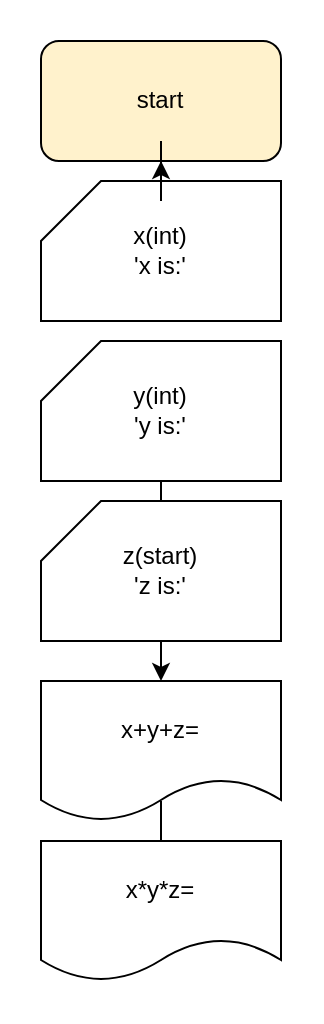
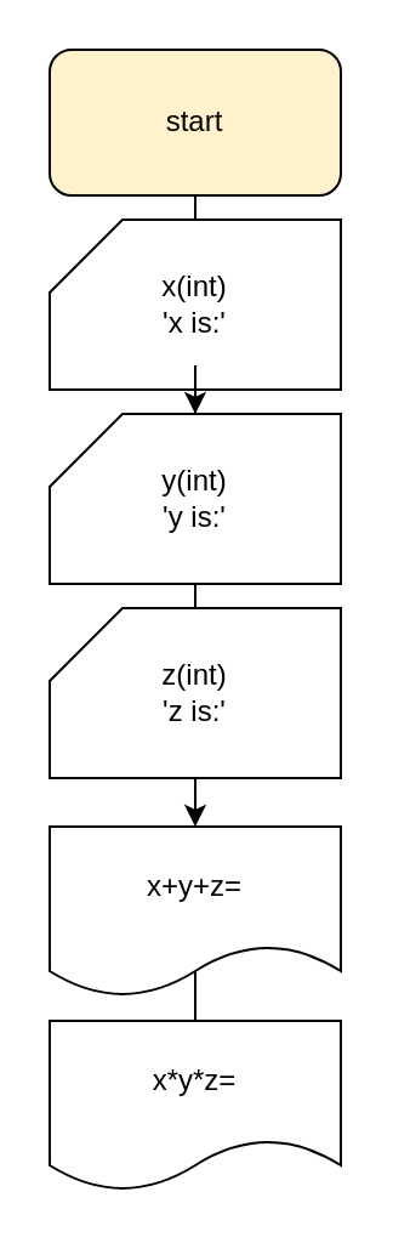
  <mxCell id="0" />
  <mxCell id="1" parent="0" />
  <mxCell id="2" value="start" style="rounded=1;whiteSpace=wrap;html=1;fillColor=#fff2cc;" parent="1" vertex="1"><mxGeometry x="20" y="20" width="120" height="60" as="geometry" /></mxCell>
  <mxCell id="3" value="" style="edgeStyle=orthogonalEdgeStyle;rounded=0;orthogonalLoop=1;jettySize=auto;html=1;" parent="1" source="2" edge="1"><mxGeometry relative="1" as="geometry"><mxPoint x="80" y="100" as="sourcePoint" /><mxPoint x="80" y="110" as="targetPoint" /></mxGeometry></mxCell>
  <mxCell id="4" value="" style="edgeStyle=orthogonalEdgeStyle;rounded=0;orthogonalLoop=1;jettySize=auto;html=1;" parent="1" source="8" edge="1"><mxGeometry relative="1" as="geometry"><mxPoint x="80" y="250" as="targetPoint" /></mxGeometry></mxCell>
  <mxCell id="5" value="x(int)&lt;div&gt;'x is:'&lt;/div&gt;" style="shape=card;whiteSpace=wrap;html=1;" parent="1" vertex="1"><mxGeometry x="20" y="90" width="120" height="70" as="geometry" /></mxCell>
  <mxCell id="6" style="edgeStyle=orthogonalEdgeStyle;rounded=0;orthogonalLoop=1;jettySize=auto;html=1;exitX=0.5;exitY=1;exitDx=0;exitDy=0;exitPerimeter=0;" parent="1" source="5" target="5" edge="1"><mxGeometry relative="1" as="geometry" /></mxCell>
- <mxCell id="7" value="" style="edgeStyle=orthogonalEdgeStyle;rounded=0;orthogonalLoop=1;jettySize=auto;html=1;" parent="1" source="5" target="2" edge="1"><mxGeometry relative="1" as="geometry"><mxPoint x="80" y="250" as="targetPoint" /><mxPoint x="80" y="190" as="sourcePoint" /></mxGeometry></mxCell>
+ <mxCell id="7" value="" style="edgeStyle=orthogonalEdgeStyle;rounded=0;orthogonalLoop=1;jettySize=auto;html=1;" parent="1" source="5" target="8" edge="1"><mxGeometry relative="1" as="geometry"><mxPoint x="80" y="250" as="targetPoint" /><mxPoint x="80" y="190" as="sourcePoint" /></mxGeometry></mxCell>
  <mxCell id="8" value="y(int)&lt;div&gt;'y is:'&lt;/div&gt;" style="shape=card;whiteSpace=wrap;html=1;" parent="1" vertex="1"><mxGeometry x="20" y="170" width="120" height="70" as="geometry" /></mxCell>
  <mxCell id="9" value="" style="edgeStyle=orthogonalEdgeStyle;rounded=0;orthogonalLoop=1;jettySize=auto;html=1;" parent="1" source="10" edge="1"><mxGeometry relative="1" as="geometry"><mxPoint x="80" y="340" as="targetPoint" /></mxGeometry></mxCell>
- <mxCell id="10" value="z(start)&lt;div&gt;'z is:'&lt;/div&gt;" style="shape=card;whiteSpace=wrap;html=1;" parent="1" vertex="1"><mxGeometry x="20" y="250" width="120" height="70" as="geometry" /></mxCell>
+ <mxCell id="10" value="z(int)&lt;div&gt;'z is:'&lt;/div&gt;" style="shape=card;whiteSpace=wrap;html=1;" parent="1" vertex="1"><mxGeometry x="20" y="250" width="120" height="70" as="geometry" /></mxCell>
  <mxCell id="11" value="" style="edgeStyle=orthogonalEdgeStyle;rounded=0;orthogonalLoop=1;jettySize=auto;html=1;" parent="1" edge="1"><mxGeometry relative="1" as="geometry"><mxPoint x="80" y="400" as="sourcePoint" /><mxPoint x="80" y="480" as="targetPoint" /></mxGeometry></mxCell>
  <mxCell id="12" value="x+y+z=" style="shape=document;whiteSpace=wrap;html=1;boundedLbl=1;" parent="1" vertex="1"><mxGeometry x="20" y="340" width="120" height="70" as="geometry" /></mxCell>
  <mxCell id="13" value="x*y*z=" style="shape=document;whiteSpace=wrap;html=1;boundedLbl=1;" parent="1" vertex="1"><mxGeometry x="20" y="420" width="120" height="70" as="geometry" /></mxCell>
